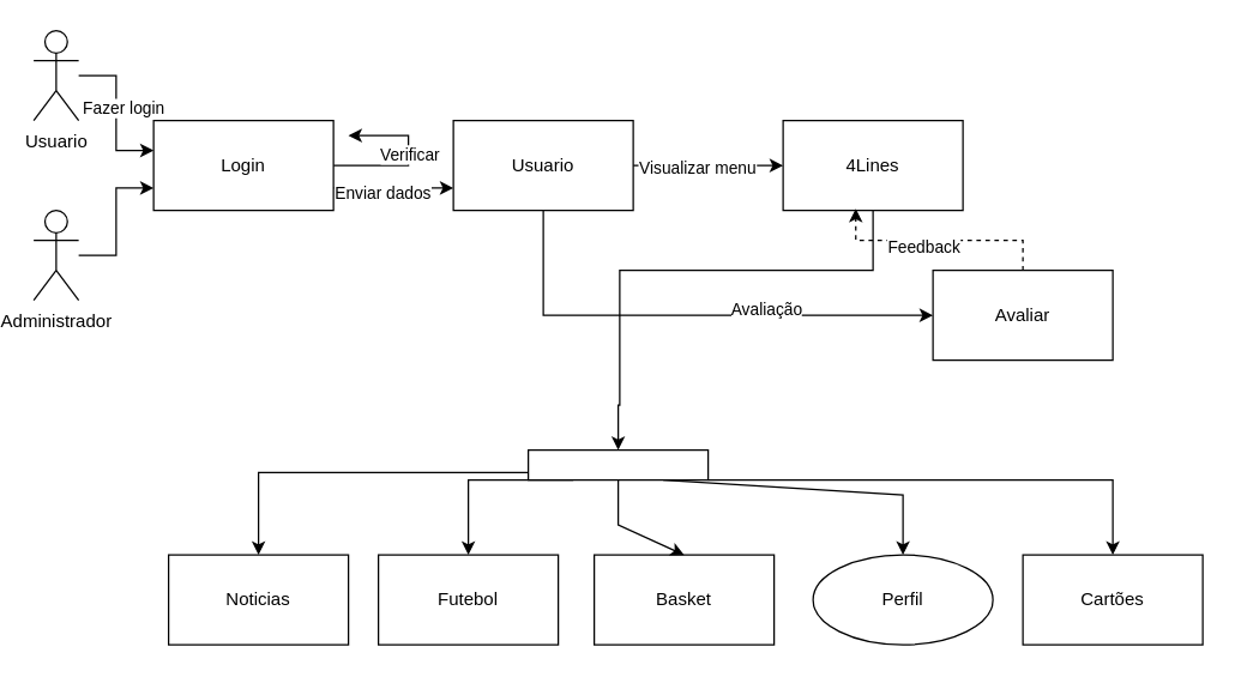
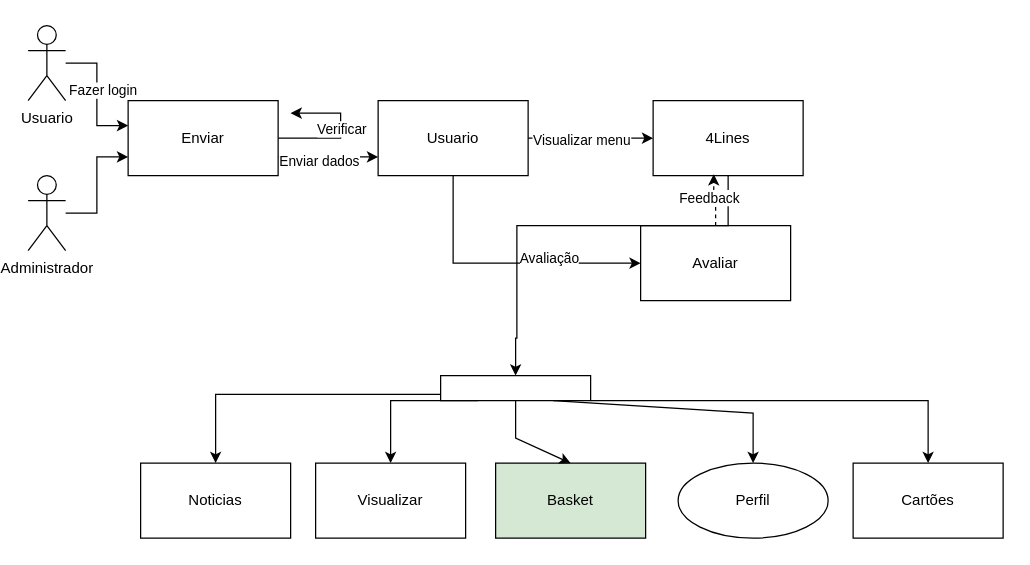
  <mxCell id="0" />
  <mxCell id="1" parent="0" />
  <mxCell id="2" style="edgeStyle=orthogonalEdgeStyle;rounded=0;orthogonalLoop=1;jettySize=auto;html=1;entryX=0;entryY=0.333;entryDx=0;entryDy=0;entryPerimeter=0;" edge="1" parent="1" source="4" target="11"><mxGeometry relative="1" as="geometry" /></mxCell>
  <mxCell id="3" value="Fazer login" style="edgeLabel;html=1;align=center;verticalAlign=middle;resizable=0;points=[];" vertex="1" connectable="0" parent="2"><mxGeometry x="-0.086" y="4" relative="1" as="geometry"><mxPoint as="offset" /></mxGeometry></mxCell>
  <mxCell id="4" value="Usuario" style="shape=umlActor;verticalLabelPosition=bottom;verticalAlign=top;html=1;outlineConnect=0;" vertex="1" parent="1"><mxGeometry x="20" y="20" width="30" height="60" as="geometry" /></mxCell>
  <mxCell id="5" style="edgeStyle=orthogonalEdgeStyle;rounded=0;orthogonalLoop=1;jettySize=auto;html=1;entryX=0;entryY=0.75;entryDx=0;entryDy=0;" edge="1" parent="1" source="6" target="11"><mxGeometry relative="1" as="geometry" /></mxCell>
  <mxCell id="6" value="Administrador" style="shape=umlActor;verticalLabelPosition=bottom;verticalAlign=top;html=1;outlineConnect=0;" vertex="1" parent="1"><mxGeometry x="20" y="140" width="30" height="60" as="geometry" /></mxCell>
  <mxCell id="7" style="edgeStyle=orthogonalEdgeStyle;rounded=0;orthogonalLoop=1;jettySize=auto;html=1;" edge="1" parent="1" source="11"><mxGeometry relative="1" as="geometry"><mxPoint x="230" y="90" as="targetPoint" /><Array as="points"><mxPoint x="270" y="110" /><mxPoint x="270" y="90" /></Array></mxGeometry></mxCell>
  <mxCell id="8" value="Verificar" style="edgeLabel;html=1;align=center;verticalAlign=middle;resizable=0;points=[];" vertex="1" connectable="0" parent="7"><mxGeometry x="0.069" relative="1" as="geometry"><mxPoint y="1" as="offset" /></mxGeometry></mxCell>
  <mxCell id="9" style="edgeStyle=orthogonalEdgeStyle;rounded=0;orthogonalLoop=1;jettySize=auto;html=1;exitX=1;exitY=0.75;exitDx=0;exitDy=0;entryX=0;entryY=0.75;entryDx=0;entryDy=0;" edge="1" parent="1" source="11" target="16"><mxGeometry relative="1" as="geometry" /></mxCell>
  <mxCell id="10" value="Enviar dados" style="edgeLabel;html=1;align=center;verticalAlign=middle;resizable=0;points=[];" vertex="1" connectable="0" parent="9"><mxGeometry x="-0.189" y="-3" relative="1" as="geometry"><mxPoint as="offset" /></mxGeometry></mxCell>
- <mxCell id="11" value="Login" style="rounded=0;whiteSpace=wrap;html=1;" vertex="1" parent="1"><mxGeometry x="100" y="80" width="120" height="60" as="geometry" /></mxCell>
+ <mxCell id="11" value="Enviar" style="rounded=0;whiteSpace=wrap;html=1;" vertex="1" parent="1"><mxGeometry x="100" y="80" width="120" height="60" as="geometry" /></mxCell>
  <mxCell id="12" style="edgeStyle=orthogonalEdgeStyle;rounded=0;orthogonalLoop=1;jettySize=auto;html=1;" edge="1" parent="1" source="16" target="19"><mxGeometry relative="1" as="geometry" /></mxCell>
  <mxCell id="13" value="Visualizar menu" style="edgeLabel;html=1;align=center;verticalAlign=middle;resizable=0;points=[];" vertex="1" connectable="0" parent="12"><mxGeometry x="-0.169" y="-1" relative="1" as="geometry"><mxPoint as="offset" /></mxGeometry></mxCell>
  <mxCell id="14" style="edgeStyle=orthogonalEdgeStyle;rounded=0;orthogonalLoop=1;jettySize=auto;html=1;entryX=0;entryY=0.5;entryDx=0;entryDy=0;" edge="1" parent="1" source="16" target="17"><mxGeometry relative="1" as="geometry"><Array as="points"><mxPoint x="360" y="210" /></Array></mxGeometry></mxCell>
  <mxCell id="15" value="Avaliação&lt;div&gt;&lt;br&gt;&lt;/div&gt;" style="edgeLabel;html=1;align=center;verticalAlign=middle;resizable=0;points=[];" vertex="1" connectable="0" parent="14"><mxGeometry x="0.324" y="-2" relative="1" as="geometry"><mxPoint as="offset" /></mxGeometry></mxCell>
  <mxCell id="16" value="Usuario" style="rounded=0;whiteSpace=wrap;html=1;" vertex="1" parent="1"><mxGeometry x="300" y="80" width="120" height="60" as="geometry" /></mxCell>
- <mxCell id="17" value="Avaliar" style="rounded=0;whiteSpace=wrap;html=1;" vertex="1" parent="1"><mxGeometry x="620" y="180" width="120" height="60" as="geometry" /></mxCell>
+ <mxCell id="17" value="Avaliar" style="rounded=0;whiteSpace=wrap;html=1;" vertex="1" parent="1"><mxGeometry x="510" y="180" width="120" height="60" as="geometry" /></mxCell>
  <mxCell id="18" style="edgeStyle=orthogonalEdgeStyle;rounded=0;orthogonalLoop=1;jettySize=auto;html=1;entryX=0.5;entryY=0;entryDx=0;entryDy=0;" edge="1" parent="1" source="19" target="22"><mxGeometry relative="1" as="geometry"><mxPoint x="410" y="270" as="targetPoint" /><Array as="points"><mxPoint x="580" y="180" /><mxPoint x="411" y="180" /><mxPoint x="411" y="270" /></Array></mxGeometry></mxCell>
  <mxCell id="19" value="4Lines" style="rounded=0;whiteSpace=wrap;html=1;" vertex="1" parent="1"><mxGeometry x="520" y="80" width="120" height="60" as="geometry" /></mxCell>
  <mxCell id="20" style="edgeStyle=orthogonalEdgeStyle;rounded=0;orthogonalLoop=1;jettySize=auto;html=1;entryX=0.404;entryY=0.98;entryDx=0;entryDy=0;entryPerimeter=0;dashed=1;" edge="1" parent="1" source="17" target="19"><mxGeometry relative="1" as="geometry" /></mxCell>
  <mxCell id="21" value="Feedback" style="edgeLabel;html=1;align=center;verticalAlign=middle;resizable=0;points=[];" vertex="1" connectable="0" parent="20"><mxGeometry x="0.137" y="4" relative="1" as="geometry"><mxPoint as="offset" /></mxGeometry></mxCell>
  <mxCell id="22" value="" style="rounded=0;whiteSpace=wrap;html=1;" vertex="1" parent="1"><mxGeometry x="350" y="300" width="120" height="20" as="geometry" /></mxCell>
  <mxCell id="23" value="Noticias" style="rounded=0;whiteSpace=wrap;html=1;" vertex="1" parent="1"><mxGeometry x="110" y="370" width="120" height="60" as="geometry" /></mxCell>
- <mxCell id="24" value="Futebol" style="rounded=0;whiteSpace=wrap;html=1;" vertex="1" parent="1"><mxGeometry x="250" y="370" width="120" height="60" as="geometry" /></mxCell>
- <mxCell id="25" value="Basket" style="rounded=0;whiteSpace=wrap;html=1;" vertex="1" parent="1"><mxGeometry x="394" y="370" width="120" height="60" as="geometry" /></mxCell>
+ <mxCell id="24" value="Visualizar" style="rounded=0;whiteSpace=wrap;html=1;" vertex="1" parent="1"><mxGeometry x="250" y="370" width="120" height="60" as="geometry" /></mxCell>
+ <mxCell id="25" value="Basket" style="rounded=0;whiteSpace=wrap;html=1;fillColor=#d5e8d4;" vertex="1" parent="1"><mxGeometry x="394" y="370" width="120" height="60" as="geometry" /></mxCell>
  <mxCell id="26" value="Perfil" style="ellipse;whiteSpace=wrap;html=1;" vertex="1" parent="1"><mxGeometry x="540" y="370" width="120" height="60" as="geometry" /></mxCell>
  <mxCell id="27" value="Cartões" style="rounded=0;whiteSpace=wrap;html=1;" vertex="1" parent="1"><mxGeometry x="680" y="370" width="120" height="60" as="geometry" /></mxCell>
  <mxCell id="28" value="" style="endArrow=classic;html=1;rounded=0;exitX=1;exitY=1;exitDx=0;exitDy=0;entryX=0.5;entryY=0;entryDx=0;entryDy=0;" edge="1" parent="1" source="22" target="27"><mxGeometry width="50" height="50" relative="1" as="geometry"><mxPoint x="460" y="300" as="sourcePoint" /><mxPoint x="510" y="250" as="targetPoint" /><Array as="points"><mxPoint x="740" y="320" /></Array></mxGeometry></mxCell>
  <mxCell id="29" value="" style="endArrow=classic;html=1;rounded=0;exitX=0.75;exitY=1;exitDx=0;exitDy=0;entryX=0.5;entryY=0;entryDx=0;entryDy=0;" edge="1" parent="1" source="22" target="26"><mxGeometry width="50" height="50" relative="1" as="geometry"><mxPoint x="470" y="310" as="sourcePoint" /><mxPoint x="520" y="260" as="targetPoint" /><Array as="points"><mxPoint x="600" y="330" /></Array></mxGeometry></mxCell>
  <mxCell id="30" value="" style="endArrow=classic;html=1;rounded=0;exitX=0.5;exitY=1;exitDx=0;exitDy=0;entryX=0.5;entryY=0;entryDx=0;entryDy=0;" edge="1" parent="1" source="22" target="25"><mxGeometry width="50" height="50" relative="1" as="geometry"><mxPoint x="480" y="320" as="sourcePoint" /><mxPoint x="530" y="270" as="targetPoint" /><Array as="points"><mxPoint x="410" y="350" /></Array></mxGeometry></mxCell>
  <mxCell id="31" value="" style="endArrow=classic;html=1;rounded=0;exitX=0.25;exitY=1;exitDx=0;exitDy=0;entryX=0.5;entryY=0;entryDx=0;entryDy=0;" edge="1" parent="1" source="22" target="24"><mxGeometry width="50" height="50" relative="1" as="geometry"><mxPoint x="490" y="330" as="sourcePoint" /><mxPoint x="540" y="280" as="targetPoint" /><Array as="points"><mxPoint x="310" y="320" /></Array></mxGeometry></mxCell>
  <mxCell id="32" value="" style="endArrow=classic;html=1;rounded=0;exitX=0;exitY=0.75;exitDx=0;exitDy=0;entryX=0.5;entryY=0;entryDx=0;entryDy=0;" edge="1" parent="1" source="22" target="23"><mxGeometry width="50" height="50" relative="1" as="geometry"><mxPoint x="500" y="340" as="sourcePoint" /><mxPoint x="550" y="290" as="targetPoint" /><Array as="points"><mxPoint x="170" y="315" /></Array></mxGeometry></mxCell>
